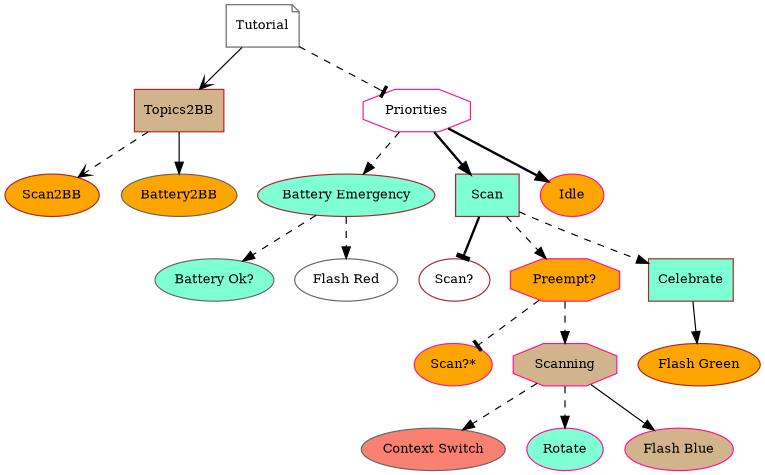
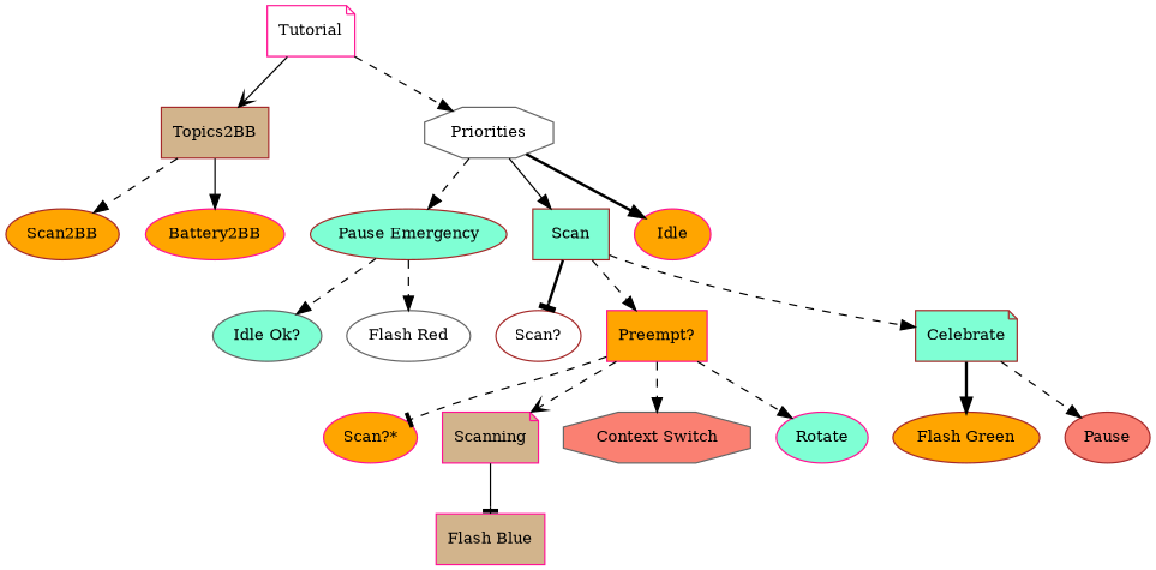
  digraph {
    fontname="times-roman"
    node [color=brown fillcolor=orange fontcolor=black fontname="times-roman" fontsize=11 shape=ellipse style=filled]
    edge [arrowhead=normal fontname="times-roman" style=dashed]
-   Tutorial [color=gray40 fillcolor=white shape=note]
+   Tutorial [color=deeppink fillcolor=white shape=note]
    Topics2BB [fillcolor=tan shape=box]
-   Priorities [color=deeppink fillcolor=white shape=octagon]
+   Priorities [color=gray40 fillcolor=white shape=octagon]
    Scan2BB
-   Battery2BB [color=gray40]
-   "Battery Emergency" [fillcolor=aquamarine]
+   Battery2BB [color=deeppink]
+   "Battery Emergency" [fillcolor=aquamarine label="Pause Emergency"]
    Scan [fillcolor=aquamarine shape=box]
    Idle [color=deeppink]
-   "Battery Ok?" [color=gray40 fillcolor=aquamarine]
+   "Battery Ok?" [color=gray40 fillcolor=aquamarine label="Idle Ok?"]
    "Flash Red" [color=gray40 fillcolor=white]
    "Scan?" [fillcolor=white]
-   "Preempt?" [color=deeppink shape=octagon]
-   Celebrate [fillcolor=aquamarine shape=box]
+   "Preempt?" [color=deeppink shape=box]
+   Celebrate [fillcolor=aquamarine shape=note]
    "Scan?*" [color=deeppink]
-   Scanning [color=deeppink fillcolor=tan shape=octagon]
+   Scanning [color=deeppink fillcolor=tan shape=note]
    "Flash Green"
-   "Context Switch" [color=gray40 fillcolor=salmon]
+   Pause [fillcolor=salmon]
+   "Context Switch" [color=gray40 fillcolor=salmon shape=octagon]
    Rotate [color=deeppink fillcolor=aquamarine]
-   "Flash Blue" [color=deeppink fillcolor=tan]
+   "Flash Blue" [color=deeppink fillcolor=tan shape=box]
    Tutorial -> Topics2BB [arrowhead=vee style=solid]
-   Tutorial -> Priorities [arrowhead=tee]
-   Topics2BB -> Scan2BB [arrowhead=vee]
+   Tutorial -> Priorities
+   Topics2BB -> Scan2BB
    Topics2BB -> Battery2BB [style=solid]
    Priorities -> "Battery Emergency"
-   Priorities -> Scan [style=bold]
+   Priorities -> Scan [style=solid]
    Priorities -> Idle [style=bold]
    "Battery Emergency" -> "Battery Ok?"
    "Battery Emergency" -> "Flash Red"
    Scan -> "Scan?" [arrowhead=tee style=bold]
    Scan -> "Preempt?"
    Scan -> Celebrate
    "Preempt?" -> "Scan?*" [arrowhead=tee]
-   "Preempt?" -> Scanning
-   Celebrate -> "Flash Green" [style=solid]
-   Scanning -> "Context Switch"
-   Scanning -> Rotate
-   Scanning -> "Flash Blue" [style=solid]
+   "Preempt?" -> Scanning [arrowhead=vee]
+   Celebrate -> "Flash Green" [style=bold]
+   Celebrate -> Pause
+   "Preempt?" -> "Context Switch"
+   "Preempt?" -> Rotate
+   Scanning -> "Flash Blue" [arrowhead=tee style=solid]
  }
